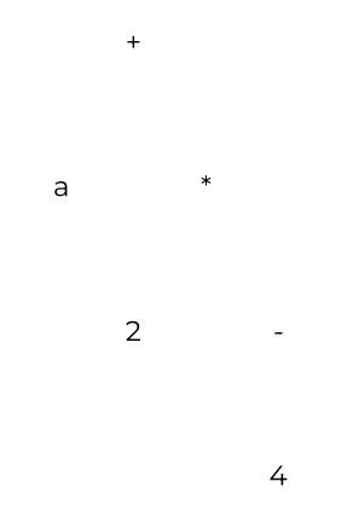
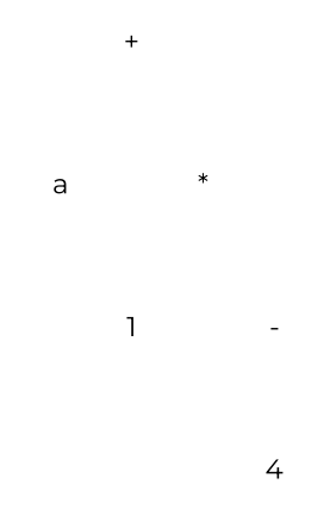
  graph {
    fontname=Montserrat
    node [color=white fontname=Montserrat style="filled,solid"]
    edge [color=white fontcolor=white fontname=Montserrat]
    "+"
    a
    "*"
-   2
+   2 [label=1]
    "-"
    4
    "+" -- a
    "+" -- "*"
    "*" -- 2
    "*" -- "-"
    "-" -- 4
  }
